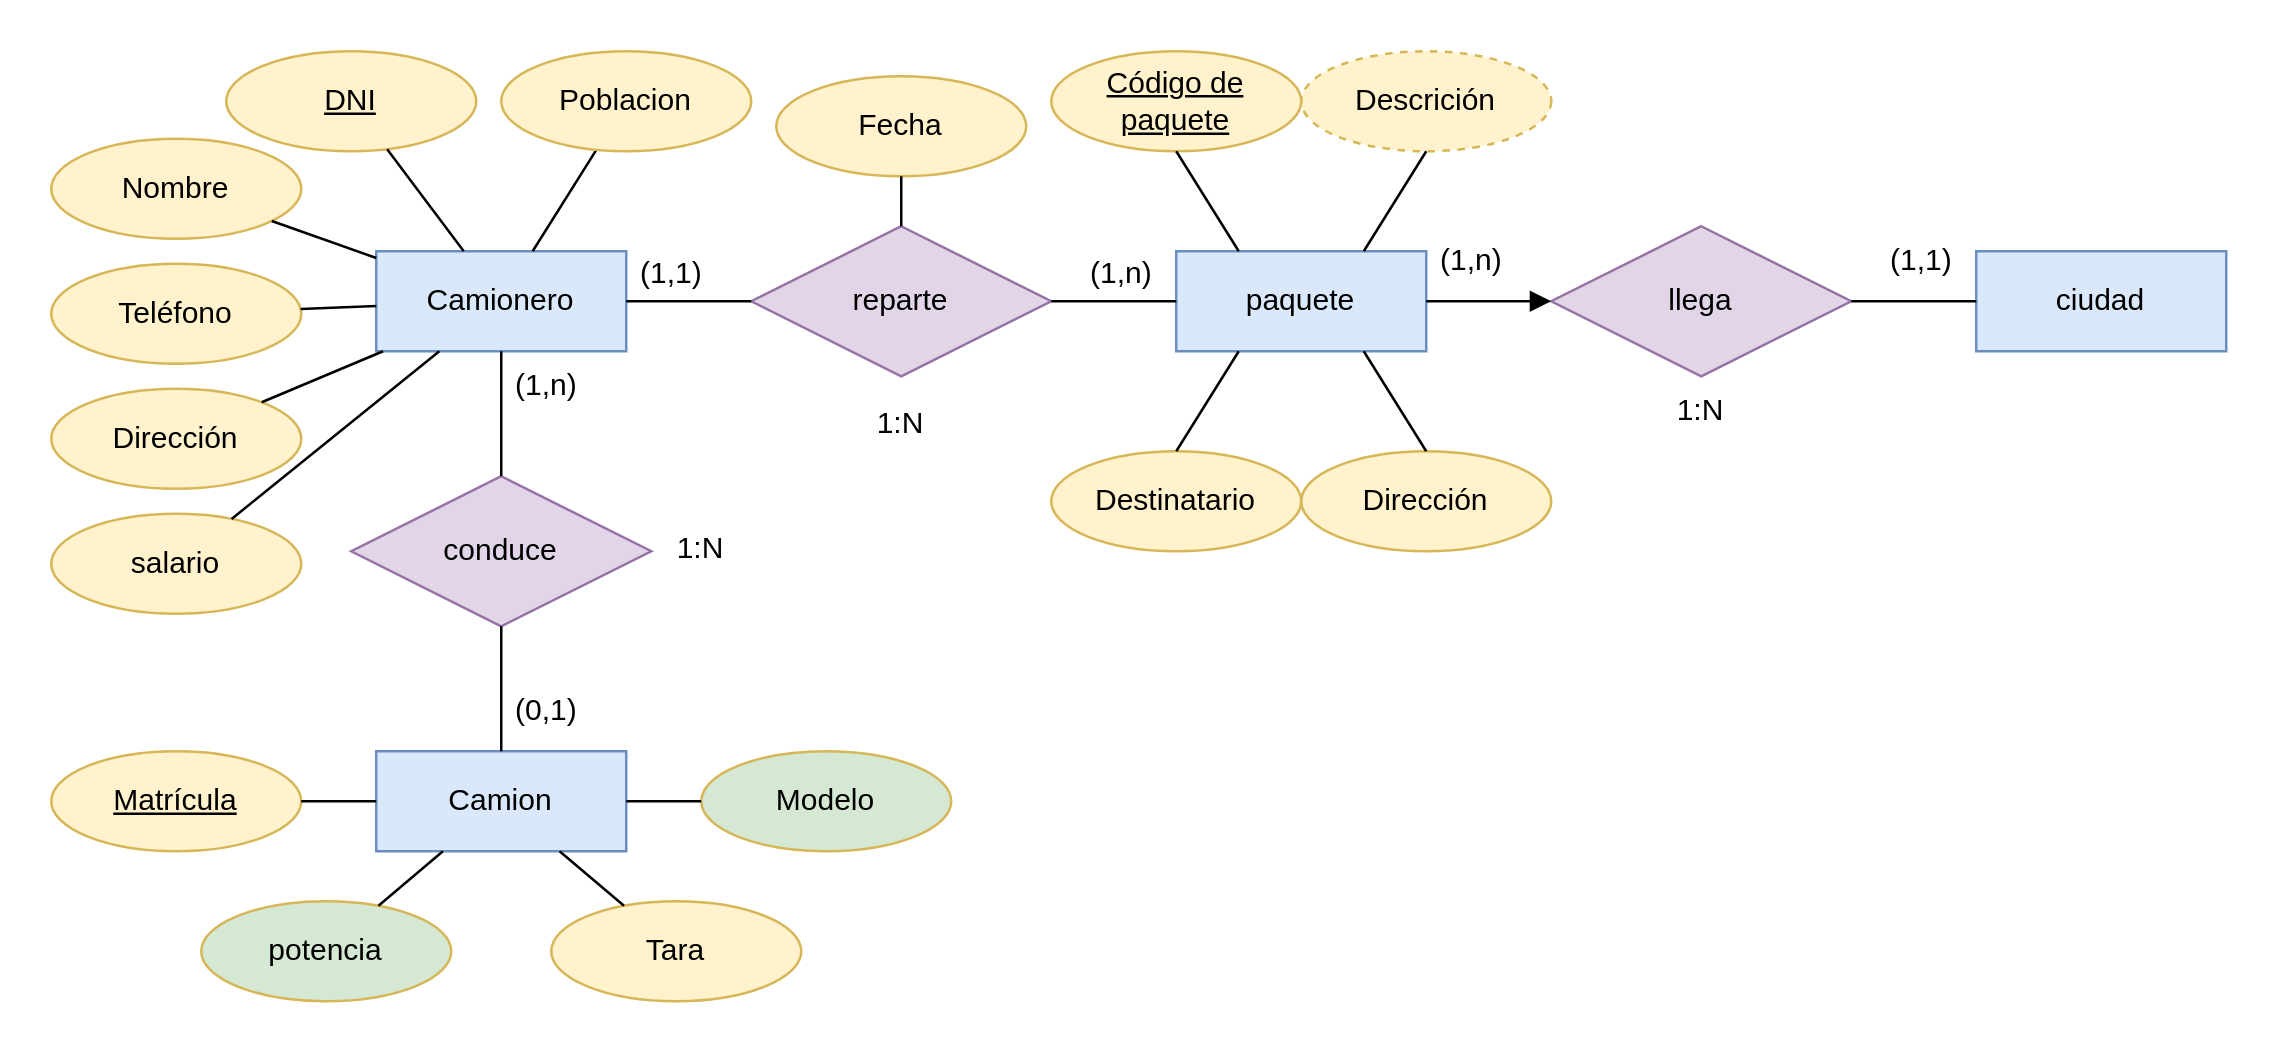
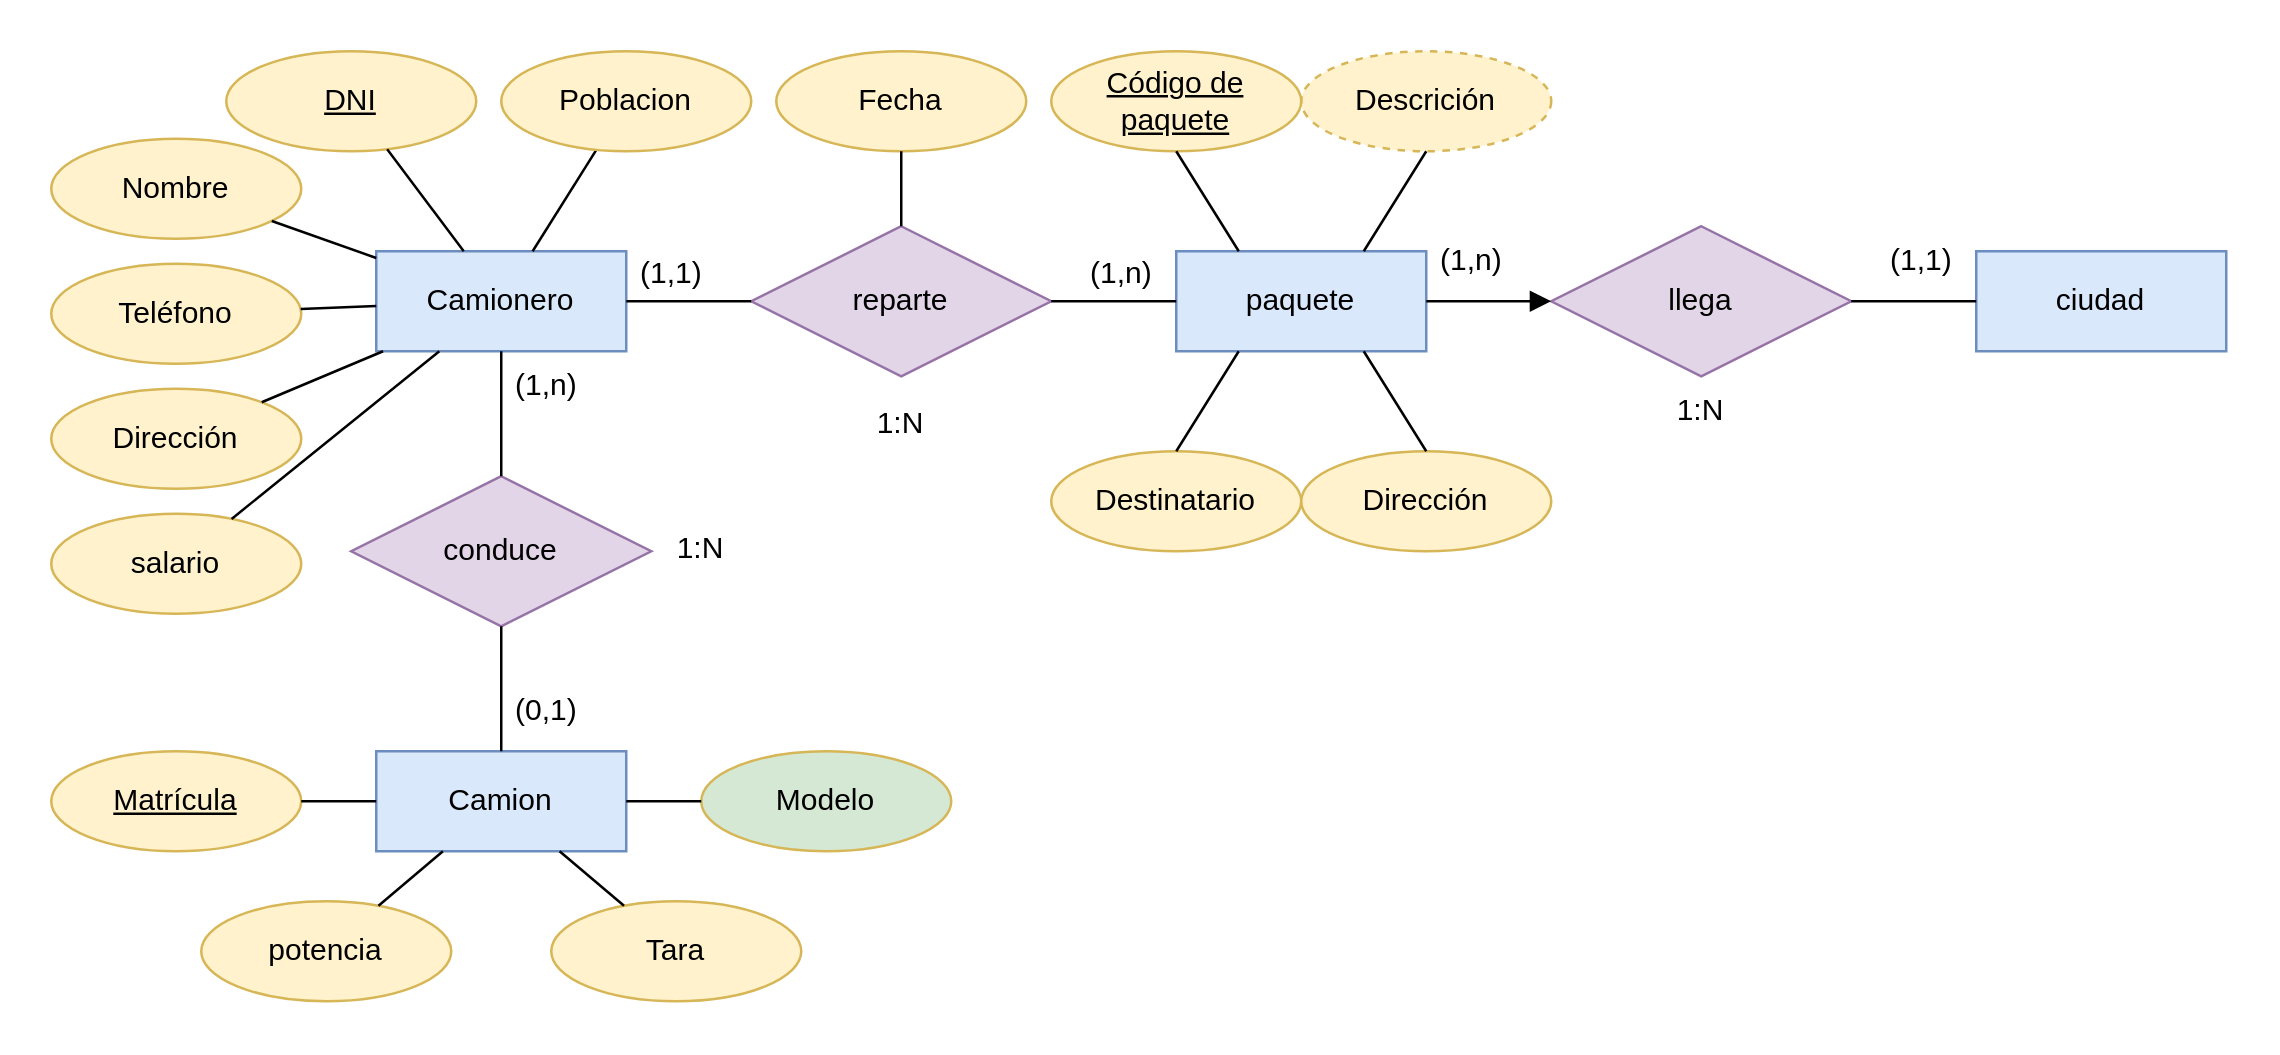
  <mxCell id="0" />
  <mxCell id="1" parent="0" />
  <mxCell id="2" value="Camionero" style="whiteSpace=wrap;html=1;align=center;fillColor=#dae8fc;strokeColor=#6c8ebf;" parent="1" vertex="1"><mxGeometry x="150" y="100" width="100" height="40" as="geometry" /></mxCell>
  <mxCell id="3" value="reparte" style="shape=rhombus;perimeter=rhombusPerimeter;whiteSpace=wrap;html=1;align=center;fillColor=#e1d5e7;strokeColor=#9673a6;" parent="1" vertex="1"><mxGeometry x="300" y="90" width="120" height="60" as="geometry" /></mxCell>
  <mxCell id="4" value="paquete" style="whiteSpace=wrap;html=1;align=center;fillColor=#dae8fc;strokeColor=#6c8ebf;" parent="1" vertex="1"><mxGeometry x="470" y="100" width="100" height="40" as="geometry" /></mxCell>
  <mxCell id="5" value="conduce" style="shape=rhombus;perimeter=rhombusPerimeter;whiteSpace=wrap;html=1;align=center;fillColor=#e1d5e7;strokeColor=#9673a6;" parent="1" vertex="1"><mxGeometry x="140" y="190" width="120" height="60" as="geometry" /></mxCell>
  <mxCell id="6" value="Camion" style="whiteSpace=wrap;html=1;align=center;fillColor=#dae8fc;strokeColor=#6c8ebf;" parent="1" vertex="1"><mxGeometry x="150" y="300" width="100" height="40" as="geometry" /></mxCell>
  <mxCell id="7" value="llega" style="shape=rhombus;perimeter=rhombusPerimeter;whiteSpace=wrap;html=1;align=center;fillColor=#e1d5e7;strokeColor=#9673a6;" parent="1" vertex="1"><mxGeometry x="620" y="90" width="120" height="60" as="geometry" /></mxCell>
  <mxCell id="8" value="ciudad" style="whiteSpace=wrap;html=1;align=center;fillColor=#dae8fc;strokeColor=#6c8ebf;" parent="1" vertex="1"><mxGeometry x="790" y="100" width="100" height="40" as="geometry" /></mxCell>
  <mxCell id="9" value="Descrición" style="ellipse;whiteSpace=wrap;html=1;align=center;fillColor=#fff2cc;strokeColor=#d6b656;dashed=1;" parent="1" vertex="1"><mxGeometry x="520" y="20" width="100" height="40" as="geometry" /></mxCell>
  <mxCell id="10" value="Destinatario" style="ellipse;whiteSpace=wrap;html=1;align=center;fillColor=#fff2cc;strokeColor=#d6b656;" parent="1" vertex="1"><mxGeometry x="420" y="180" width="100" height="40" as="geometry" /></mxCell>
  <mxCell id="11" value="Dirección" style="ellipse;whiteSpace=wrap;html=1;align=center;fillColor=#fff2cc;strokeColor=#d6b656;" parent="1" vertex="1"><mxGeometry x="520" y="180" width="100" height="40" as="geometry" /></mxCell>
  <mxCell id="12" value="Código de paquete" style="ellipse;whiteSpace=wrap;html=1;align=center;fontStyle=4;fillColor=#fff2cc;strokeColor=#d6b656;" parent="1" vertex="1"><mxGeometry x="420" y="20" width="100" height="40" as="geometry" /></mxCell>
  <mxCell id="13" value="" style="endArrow=none;html=1;rounded=0;exitX=0.5;exitY=1;exitDx=0;exitDy=0;entryX=0.25;entryY=0;entryDx=0;entryDy=0;" parent="1" source="12" target="4" edge="1"><mxGeometry relative="1" as="geometry"><mxPoint x="490" y="140" as="sourcePoint" /><mxPoint x="650" y="140" as="targetPoint" /></mxGeometry></mxCell>
  <mxCell id="14" value="" style="endArrow=none;html=1;rounded=0;exitX=0.75;exitY=0;exitDx=0;exitDy=0;entryX=0.5;entryY=1;entryDx=0;entryDy=0;" parent="1" source="4" target="9" edge="1"><mxGeometry relative="1" as="geometry"><mxPoint x="490" y="140" as="sourcePoint" /><mxPoint x="650" y="140" as="targetPoint" /></mxGeometry></mxCell>
  <mxCell id="15" value="" style="endArrow=none;html=1;rounded=0;exitX=0.5;exitY=0;exitDx=0;exitDy=0;entryX=0.25;entryY=1;entryDx=0;entryDy=0;" parent="1" source="10" target="4" edge="1"><mxGeometry relative="1" as="geometry"><mxPoint x="490" y="140" as="sourcePoint" /><mxPoint x="650" y="140" as="targetPoint" /></mxGeometry></mxCell>
  <mxCell id="16" value="" style="endArrow=none;html=1;rounded=0;exitX=0.75;exitY=1;exitDx=0;exitDy=0;entryX=0.5;entryY=0;entryDx=0;entryDy=0;" parent="1" source="4" target="11" edge="1"><mxGeometry relative="1" as="geometry"><mxPoint x="510" y="150" as="sourcePoint" /><mxPoint x="650" y="140" as="targetPoint" /></mxGeometry></mxCell>
  <mxCell id="17" value="" style="endArrow=none;html=1;rounded=0;exitX=1;exitY=0.5;exitDx=0;exitDy=0;entryX=0;entryY=0.5;entryDx=0;entryDy=0;" parent="1" source="3" target="4" edge="1"><mxGeometry relative="1" as="geometry"><mxPoint x="490" y="140" as="sourcePoint" /><mxPoint x="650" y="140" as="targetPoint" /></mxGeometry></mxCell>
  <mxCell id="18" value="" style="endArrow=block;html=1;rounded=0;exitX=1;exitY=0.5;exitDx=0;exitDy=0;entryX=0;entryY=0.5;entryDx=0;entryDy=0;" parent="1" source="4" target="7" edge="1"><mxGeometry relative="1" as="geometry"><mxPoint x="490" y="140" as="sourcePoint" /><mxPoint x="650" y="140" as="targetPoint" /></mxGeometry></mxCell>
  <mxCell id="19" value="" style="endArrow=none;html=1;rounded=0;exitX=1;exitY=0.5;exitDx=0;exitDy=0;entryX=0;entryY=0.5;entryDx=0;entryDy=0;" parent="1" source="2" target="3" edge="1"><mxGeometry relative="1" as="geometry"><mxPoint x="490" y="140" as="sourcePoint" /><mxPoint x="300" y="60" as="targetPoint" /></mxGeometry></mxCell>
  <mxCell id="20" value="" style="endArrow=none;html=1;rounded=0;exitX=0.5;exitY=0;exitDx=0;exitDy=0;" parent="1" source="5" target="2" edge="1"><mxGeometry relative="1" as="geometry"><mxPoint x="490" y="140" as="sourcePoint" /><mxPoint x="650" y="140" as="targetPoint" /></mxGeometry></mxCell>
  <mxCell id="21" value="" style="endArrow=none;html=1;rounded=0;" parent="1" source="5" target="6" edge="1"><mxGeometry relative="1" as="geometry"><mxPoint x="490" y="140" as="sourcePoint" /><mxPoint x="650" y="140" as="targetPoint" /></mxGeometry></mxCell>
  <mxCell id="22" value="" style="endArrow=none;html=1;rounded=0;" parent="1" source="7" target="8" edge="1"><mxGeometry relative="1" as="geometry"><mxPoint x="490" y="140" as="sourcePoint" /><mxPoint x="650" y="140" as="targetPoint" /></mxGeometry></mxCell>
  <mxCell id="23" value="Tara" style="ellipse;whiteSpace=wrap;html=1;align=center;fillColor=#fff2cc;strokeColor=#d6b656;" parent="1" vertex="1"><mxGeometry x="220" y="360" width="100" height="40" as="geometry" /></mxCell>
  <mxCell id="24" value="Modelo" style="ellipse;whiteSpace=wrap;html=1;align=center;fillColor=#d5e8d4;strokeColor=#d6b656;" parent="1" vertex="1"><mxGeometry x="280" y="300" width="100" height="40" as="geometry" /></mxCell>
- <mxCell id="25" value="potencia" style="ellipse;whiteSpace=wrap;html=1;align=center;fillColor=#d5e8d4;strokeColor=#d6b656;" parent="1" vertex="1"><mxGeometry x="80" y="360" width="100" height="40" as="geometry" /></mxCell>
+ <mxCell id="25" value="potencia" style="ellipse;whiteSpace=wrap;html=1;align=center;fillColor=#fff2cc;strokeColor=#d6b656;" parent="1" vertex="1"><mxGeometry x="80" y="360" width="100" height="40" as="geometry" /></mxCell>
  <mxCell id="26" value="Matrícula" style="ellipse;whiteSpace=wrap;html=1;align=center;fontStyle=4;fillColor=#fff2cc;strokeColor=#d6b656;" parent="1" vertex="1"><mxGeometry x="20" y="300" width="100" height="40" as="geometry" /></mxCell>
  <mxCell id="27" value="" style="endArrow=none;html=1;rounded=0;" parent="1" source="26" target="6" edge="1"><mxGeometry relative="1" as="geometry"><mxPoint x="490" y="140" as="sourcePoint" /><mxPoint x="650" y="140" as="targetPoint" /></mxGeometry></mxCell>
  <mxCell id="28" value="" style="endArrow=none;html=1;rounded=0;" parent="1" source="24" target="6" edge="1"><mxGeometry relative="1" as="geometry"><mxPoint x="490" y="140" as="sourcePoint" /><mxPoint x="650" y="140" as="targetPoint" /></mxGeometry></mxCell>
  <mxCell id="29" value="" style="endArrow=none;html=1;rounded=0;" parent="1" source="23" target="6" edge="1"><mxGeometry relative="1" as="geometry"><mxPoint x="490" y="140" as="sourcePoint" /><mxPoint x="650" y="140" as="targetPoint" /></mxGeometry></mxCell>
  <mxCell id="30" value="" style="endArrow=none;html=1;rounded=0;" parent="1" source="25" target="6" edge="1"><mxGeometry relative="1" as="geometry"><mxPoint x="490" y="140" as="sourcePoint" /><mxPoint x="650" y="140" as="targetPoint" /></mxGeometry></mxCell>
- <mxCell id="31" value="Fecha" style="ellipse;whiteSpace=wrap;html=1;align=center;fillColor=#fff2cc;strokeColor=#d6b656;" parent="1" vertex="1"><mxGeometry x="310" y="30" width="100" height="40" as="geometry" /></mxCell>
+ <mxCell id="31" value="Fecha" style="ellipse;whiteSpace=wrap;html=1;align=center;fillColor=#fff2cc;strokeColor=#d6b656;" parent="1" vertex="1"><mxGeometry x="310" y="20" width="100" height="40" as="geometry" /></mxCell>
  <mxCell id="32" value="" style="endArrow=none;html=1;rounded=0;" parent="1" source="3" target="31" edge="1"><mxGeometry relative="1" as="geometry"><mxPoint x="330" y="130" as="sourcePoint" /><mxPoint x="490" y="130" as="targetPoint" /></mxGeometry></mxCell>
  <mxCell id="33" value="Dirección" style="ellipse;whiteSpace=wrap;html=1;align=center;fillColor=#fff2cc;strokeColor=#d6b656;" parent="1" vertex="1"><mxGeometry x="20" y="155" width="100" height="40" as="geometry" /></mxCell>
  <mxCell id="34" value="DNI" style="ellipse;whiteSpace=wrap;html=1;align=center;fontStyle=4;fillColor=#fff2cc;strokeColor=#d6b656;" parent="1" vertex="1"><mxGeometry x="90" y="20" width="100" height="40" as="geometry" /></mxCell>
  <mxCell id="35" value="Teléfono" style="ellipse;whiteSpace=wrap;html=1;align=center;fillColor=#fff2cc;strokeColor=#d6b656;" parent="1" vertex="1"><mxGeometry x="20" y="105" width="100" height="40" as="geometry" /></mxCell>
  <mxCell id="36" value="Nombre" style="ellipse;whiteSpace=wrap;html=1;align=center;fillColor=#fff2cc;strokeColor=#d6b656;" parent="1" vertex="1"><mxGeometry x="20" y="55" width="100" height="40" as="geometry" /></mxCell>
  <mxCell id="37" value="salario" style="ellipse;whiteSpace=wrap;html=1;align=center;fillColor=#fff2cc;strokeColor=#d6b656;" parent="1" vertex="1"><mxGeometry x="20" y="205" width="100" height="40" as="geometry" /></mxCell>
  <mxCell id="38" value="" style="endArrow=none;html=1;rounded=0;" parent="1" source="37" target="2" edge="1"><mxGeometry relative="1" as="geometry"><mxPoint x="330" y="130" as="sourcePoint" /><mxPoint x="490" y="130" as="targetPoint" /></mxGeometry></mxCell>
  <mxCell id="39" value="" style="endArrow=none;html=1;rounded=0;" parent="1" source="33" target="2" edge="1"><mxGeometry relative="1" as="geometry"><mxPoint x="330" y="130" as="sourcePoint" /><mxPoint x="490" y="130" as="targetPoint" /></mxGeometry></mxCell>
  <mxCell id="40" value="" style="endArrow=none;html=1;rounded=0;" parent="1" source="35" target="2" edge="1"><mxGeometry relative="1" as="geometry"><mxPoint x="330" y="130" as="sourcePoint" /><mxPoint x="490" y="130" as="targetPoint" /></mxGeometry></mxCell>
  <mxCell id="41" value="" style="endArrow=none;html=1;rounded=0;" parent="1" source="36" target="2" edge="1"><mxGeometry relative="1" as="geometry"><mxPoint x="330" y="130" as="sourcePoint" /><mxPoint x="490" y="130" as="targetPoint" /></mxGeometry></mxCell>
  <mxCell id="42" value="" style="endArrow=none;html=1;rounded=0;" parent="1" source="34" target="2" edge="1"><mxGeometry relative="1" as="geometry"><mxPoint x="330" y="130" as="sourcePoint" /><mxPoint x="490" y="130" as="targetPoint" /></mxGeometry></mxCell>
  <mxCell id="43" value="" style="endArrow=none;html=1;rounded=0;" parent="1" target="2" edge="1"><mxGeometry relative="1" as="geometry"><mxPoint x="238.026" y="59.418" as="sourcePoint" /><mxPoint x="490" y="130" as="targetPoint" /></mxGeometry></mxCell>
  <mxCell id="44" value="Poblacion" style="ellipse;whiteSpace=wrap;html=1;align=center;fillColor=#fff2cc;strokeColor=#d6b656;" vertex="1" parent="1"><mxGeometry x="200" y="20" width="100" height="40" as="geometry" /></mxCell>
  <mxCell id="45" value="(1,1)" style="text;strokeColor=none;fillColor=none;spacingLeft=4;spacingRight=4;overflow=hidden;rotatable=0;points=[[0,0.5],[1,0.5]];portConstraint=eastwest;fontSize=12;whiteSpace=wrap;html=1;" vertex="1" parent="1"><mxGeometry x="250" y="95" width="40" height="30" as="geometry" /></mxCell>
  <mxCell id="46" value="(1,n)" style="text;strokeColor=none;fillColor=none;spacingLeft=4;spacingRight=4;overflow=hidden;rotatable=0;points=[[0,0.5],[1,0.5]];portConstraint=eastwest;fontSize=12;whiteSpace=wrap;html=1;" vertex="1" parent="1"><mxGeometry x="430" y="95" width="40" height="30" as="geometry" /></mxCell>
  <mxCell id="47" value="(1,n)" style="text;strokeColor=none;fillColor=none;spacingLeft=4;spacingRight=4;overflow=hidden;rotatable=0;points=[[0,0.5],[1,0.5]];portConstraint=eastwest;fontSize=12;whiteSpace=wrap;html=1;" vertex="1" parent="1"><mxGeometry x="200" y="140" width="40" height="30" as="geometry" /></mxCell>
  <mxCell id="48" value="(0,1)" style="text;strokeColor=none;fillColor=none;spacingLeft=4;spacingRight=4;overflow=hidden;rotatable=0;points=[[0,0.5],[1,0.5]];portConstraint=eastwest;fontSize=12;whiteSpace=wrap;html=1;" vertex="1" parent="1"><mxGeometry x="200" y="270" width="40" height="30" as="geometry" /></mxCell>
  <mxCell id="49" value="(1,n)" style="text;strokeColor=none;fillColor=none;spacingLeft=4;spacingRight=4;overflow=hidden;rotatable=0;points=[[0,0.5],[1,0.5]];portConstraint=eastwest;fontSize=12;whiteSpace=wrap;html=1;" vertex="1" parent="1"><mxGeometry x="570" y="90" width="40" height="30" as="geometry" /></mxCell>
  <mxCell id="50" value="(1,1)" style="text;strokeColor=none;fillColor=none;spacingLeft=4;spacingRight=4;overflow=hidden;rotatable=0;points=[[0,0.5],[1,0.5]];portConstraint=eastwest;fontSize=12;whiteSpace=wrap;html=1;" vertex="1" parent="1"><mxGeometry x="750" y="90" width="40" height="30" as="geometry" /></mxCell>
  <mxCell id="51" value="1:N" style="text;strokeColor=none;fillColor=none;spacingLeft=4;spacingRight=4;overflow=hidden;rotatable=0;points=[[0,0.5],[1,0.5]];portConstraint=eastwest;fontSize=12;whiteSpace=wrap;html=1;align=center;" vertex="1" parent="1"><mxGeometry x="340" y="155" width="40" height="30" as="geometry" /></mxCell>
  <mxCell id="52" value="1:N" style="text;strokeColor=none;fillColor=none;spacingLeft=4;spacingRight=4;overflow=hidden;rotatable=0;points=[[0,0.5],[1,0.5]];portConstraint=eastwest;fontSize=12;whiteSpace=wrap;html=1;align=center;" vertex="1" parent="1"><mxGeometry x="660" y="150" width="40" height="30" as="geometry" /></mxCell>
  <mxCell id="53" value="1:N" style="text;strokeColor=none;fillColor=none;spacingLeft=4;spacingRight=4;overflow=hidden;rotatable=0;points=[[0,0.5],[1,0.5]];portConstraint=eastwest;fontSize=12;whiteSpace=wrap;html=1;align=center;" vertex="1" parent="1"><mxGeometry x="260" y="205" width="40" height="30" as="geometry" /></mxCell>
